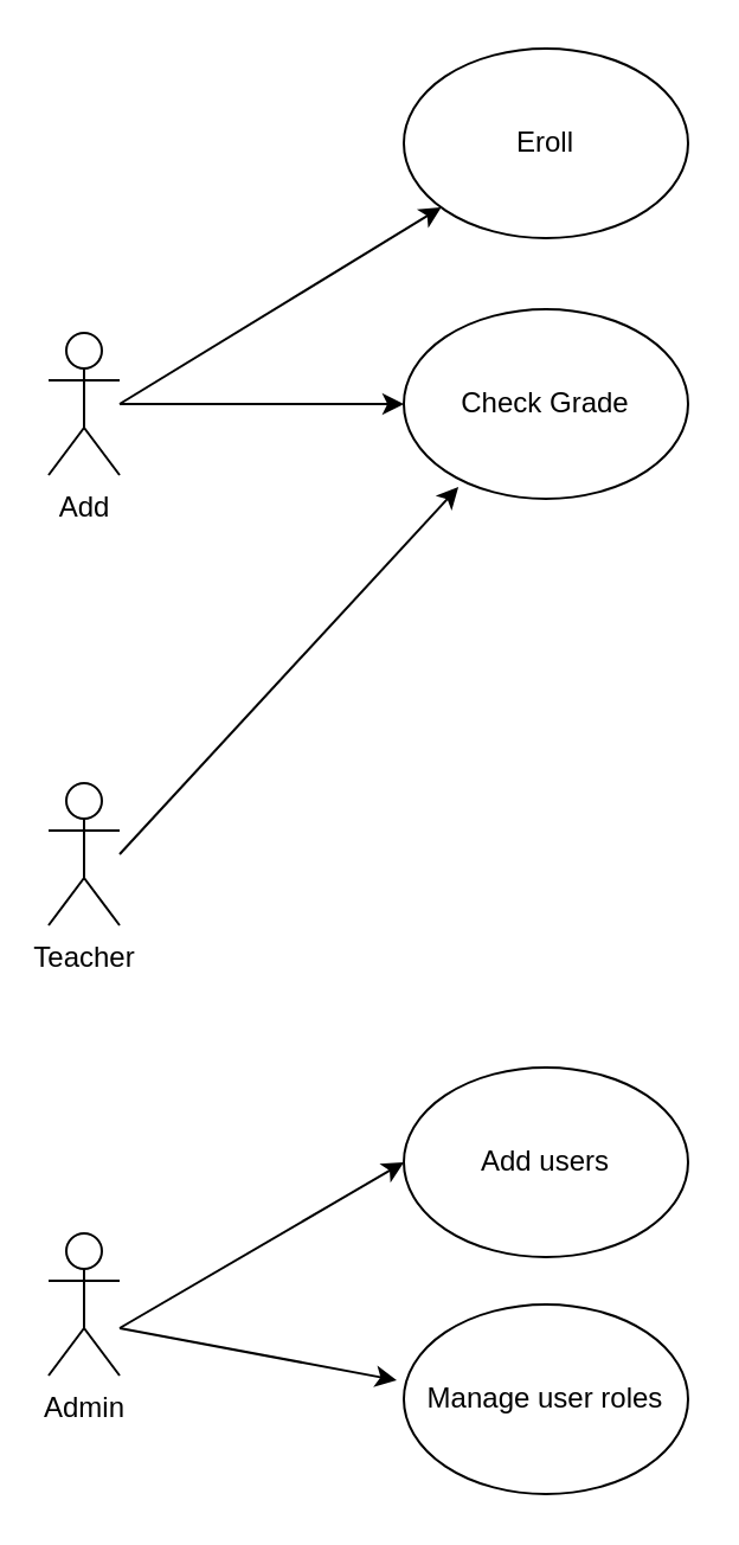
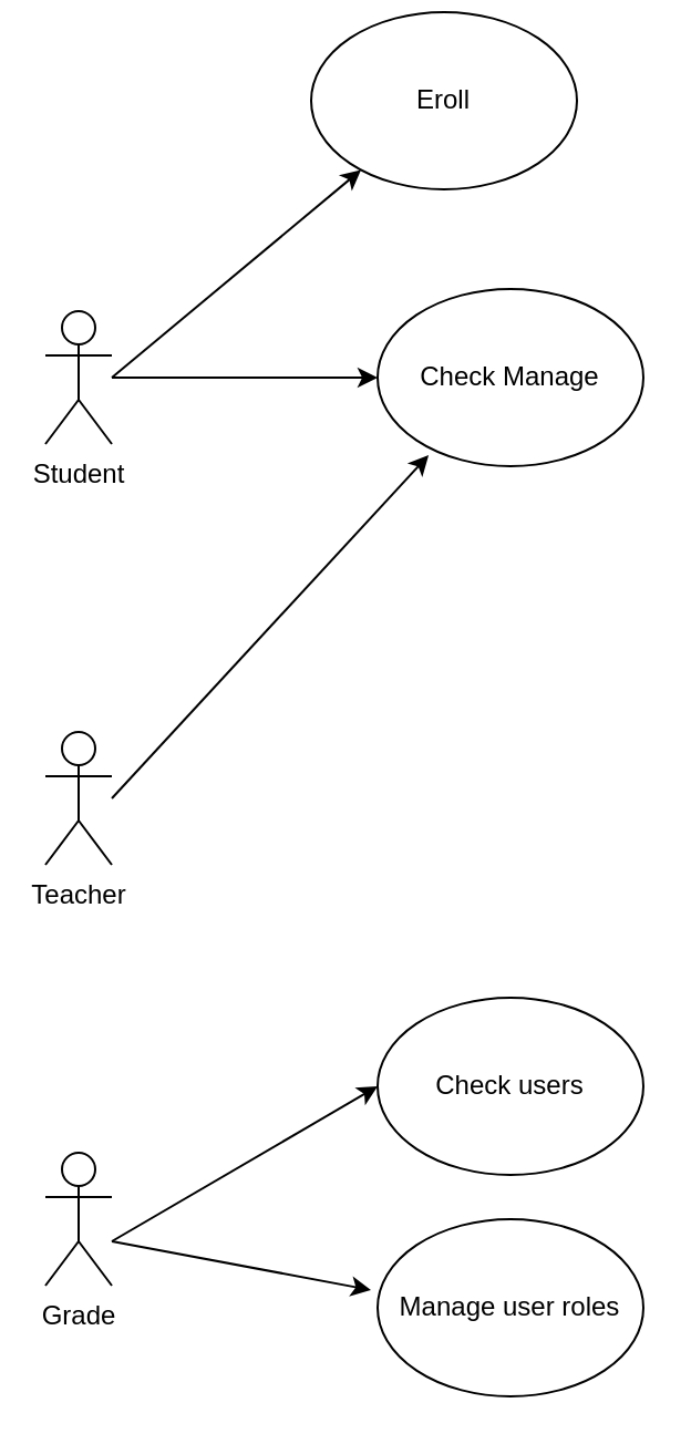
  <mxCell id="0" style=";html=1;" />
  <mxCell id="1" style=";html=1;" parent="0" />
  <mxCell id="2" value="" style="edgeStyle=orthogonalEdgeStyle;rounded=0;orthogonalLoop=1;jettySize=auto;html=1;" parent="1" source="3" edge="1"><mxGeometry relative="1" as="geometry"><mxPoint x="170" y="170" as="targetPoint" /></mxGeometry></mxCell>
- <mxCell id="3" value="Add" style="shape=umlActor;verticalLabelPosition=bottom;labelBackgroundColor=#ffffff;verticalAlign=top;html=1;outlineConnect=0;" parent="1" vertex="1"><mxGeometry x="20" y="140" width="30" height="60" as="geometry" /></mxCell>
- <mxCell id="4" value="Check Grade" style="ellipse;whiteSpace=wrap;html=1;" parent="1" vertex="1"><mxGeometry x="170" y="130" width="120" height="80" as="geometry" /></mxCell>
+ <mxCell id="3" value="Student" style="shape=umlActor;verticalLabelPosition=bottom;labelBackgroundColor=#ffffff;verticalAlign=top;html=1;outlineConnect=0;" parent="1" vertex="1"><mxGeometry x="20" y="140" width="30" height="60" as="geometry" /></mxCell>
+ <mxCell id="4" value="Check Manage" style="ellipse;whiteSpace=wrap;html=1;" parent="1" vertex="1"><mxGeometry x="170" y="130" width="120" height="80" as="geometry" /></mxCell>
  <mxCell id="5" value="Teacher" style="shape=umlActor;verticalLabelPosition=bottom;labelBackgroundColor=#ffffff;verticalAlign=top;html=1;outlineConnect=0;" parent="1" vertex="1"><mxGeometry x="20" y="330" width="30" height="60" as="geometry" /></mxCell>
- <mxCell id="6" value="Admin&lt;br&gt;" style="shape=umlActor;verticalLabelPosition=bottom;labelBackgroundColor=#ffffff;verticalAlign=top;html=1;outlineConnect=0;" parent="1" vertex="1"><mxGeometry x="20" y="520" width="30" height="60" as="geometry" /></mxCell>
- <mxCell id="7" value="Eroll" style="ellipse;whiteSpace=wrap;html=1;" parent="1" vertex="1"><mxGeometry x="170" y="20" width="120" height="80" as="geometry" /></mxCell>
+ <mxCell id="6" value="Grade&lt;br&gt;" style="shape=umlActor;verticalLabelPosition=bottom;labelBackgroundColor=#ffffff;verticalAlign=top;html=1;outlineConnect=0;" parent="1" vertex="1"><mxGeometry x="20" y="520" width="30" height="60" as="geometry" /></mxCell>
+ <mxCell id="7" value="Eroll" style="ellipse;whiteSpace=wrap;html=1;" parent="1" vertex="1"><mxGeometry x="140" y="5" width="120" height="80" as="geometry" /></mxCell>
  <mxCell id="8" value="" style="endArrow=classic;html=1;" parent="1" target="7" edge="1"><mxGeometry width="50" height="50" relative="1" as="geometry"><mxPoint x="50" y="170" as="sourcePoint" /><mxPoint x="100" y="120" as="targetPoint" /></mxGeometry></mxCell>
- <mxCell id="9" value="Add users" style="ellipse;whiteSpace=wrap;html=1;" parent="1" vertex="1"><mxGeometry x="170" y="450" width="120" height="80" as="geometry" /></mxCell>
+ <mxCell id="9" value="Check users" style="ellipse;whiteSpace=wrap;html=1;" parent="1" vertex="1"><mxGeometry x="170" y="450" width="120" height="80" as="geometry" /></mxCell>
  <mxCell id="10" value="Manage user roles" style="ellipse;whiteSpace=wrap;html=1;" parent="1" vertex="1"><mxGeometry x="170" y="550" width="120" height="80" as="geometry" /></mxCell>
  <mxCell id="11" value="" style="endArrow=classic;html=1;entryX=0;entryY=0.5;entryDx=0;entryDy=0;" parent="1" target="9" edge="1"><mxGeometry width="50" height="50" relative="1" as="geometry"><mxPoint x="50" y="560" as="sourcePoint" /><mxPoint x="100" y="510" as="targetPoint" /></mxGeometry></mxCell>
  <mxCell id="12" value="" style="endArrow=classic;html=1;entryX=-0.025;entryY=0.4;entryDx=0;entryDy=0;entryPerimeter=0;" parent="1" target="10" edge="1"><mxGeometry width="50" height="50" relative="1" as="geometry"><mxPoint x="50" y="560" as="sourcePoint" /><mxPoint x="100" y="510" as="targetPoint" /></mxGeometry></mxCell>
  <mxCell id="13" value="" style="endArrow=classic;html=1;entryX=0.192;entryY=0.938;entryDx=0;entryDy=0;entryPerimeter=0;" parent="1" target="4" edge="1"><mxGeometry width="50" height="50" relative="1" as="geometry"><mxPoint x="50" y="360" as="sourcePoint" /><mxPoint x="100" y="310" as="targetPoint" /></mxGeometry></mxCell>
